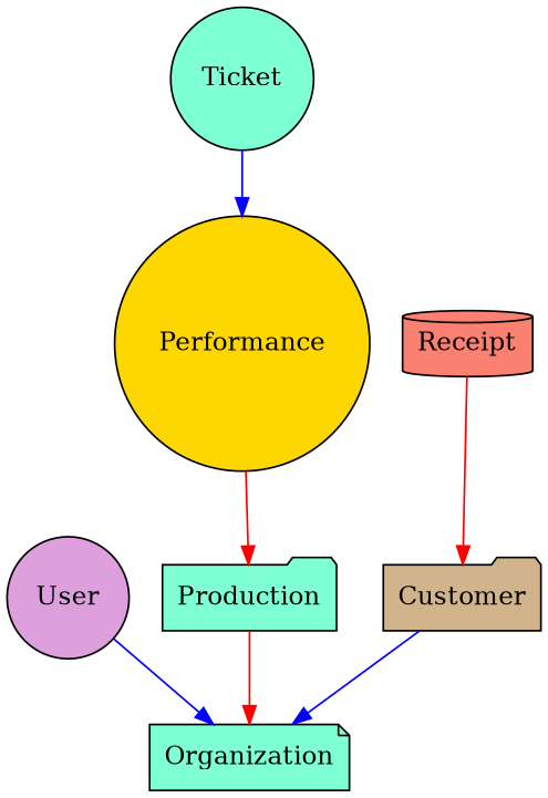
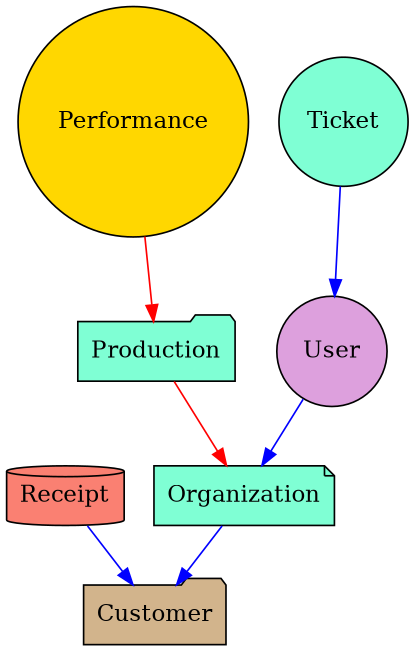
  digraph {
    fontname="DejaVu Serif"
    node [fillcolor=aquamarine fontname="DejaVu Serif" shape=circle style=filled]
    edge [color=blue fontname="DejaVu Serif"]
    User [fillcolor=plum]
    Organization [shape=note]
    Production [shape=folder]
    Performance [fillcolor=gold]
    Ticket
    Receipt [fillcolor=salmon shape=cylinder]
    Customer [fillcolor=tan shape=folder]
    User -> Organization
    Production -> Organization [color=red]
    Performance -> Production [color=red]
-   Ticket -> Performance
-   Receipt -> Customer [color=red]
-   Customer -> Organization
+   Ticket -> User
+   Receipt -> Customer
+   Organization -> Customer
  }
